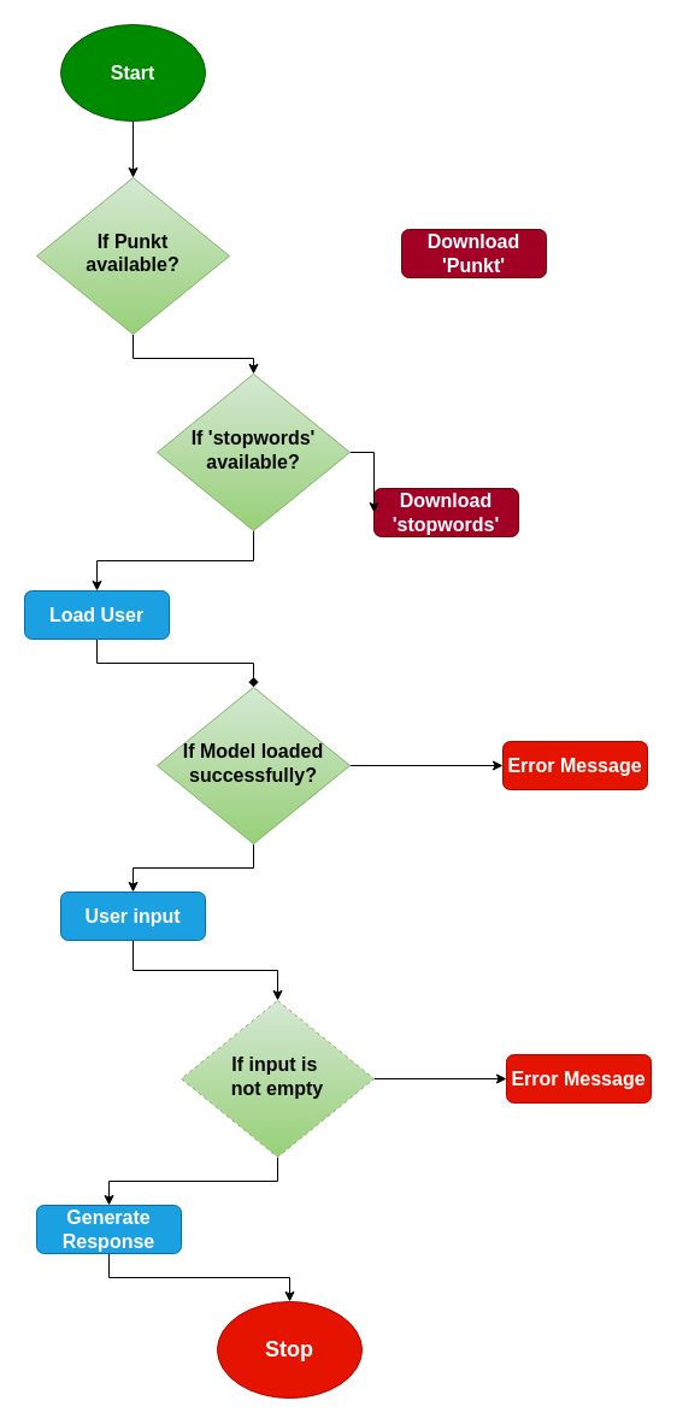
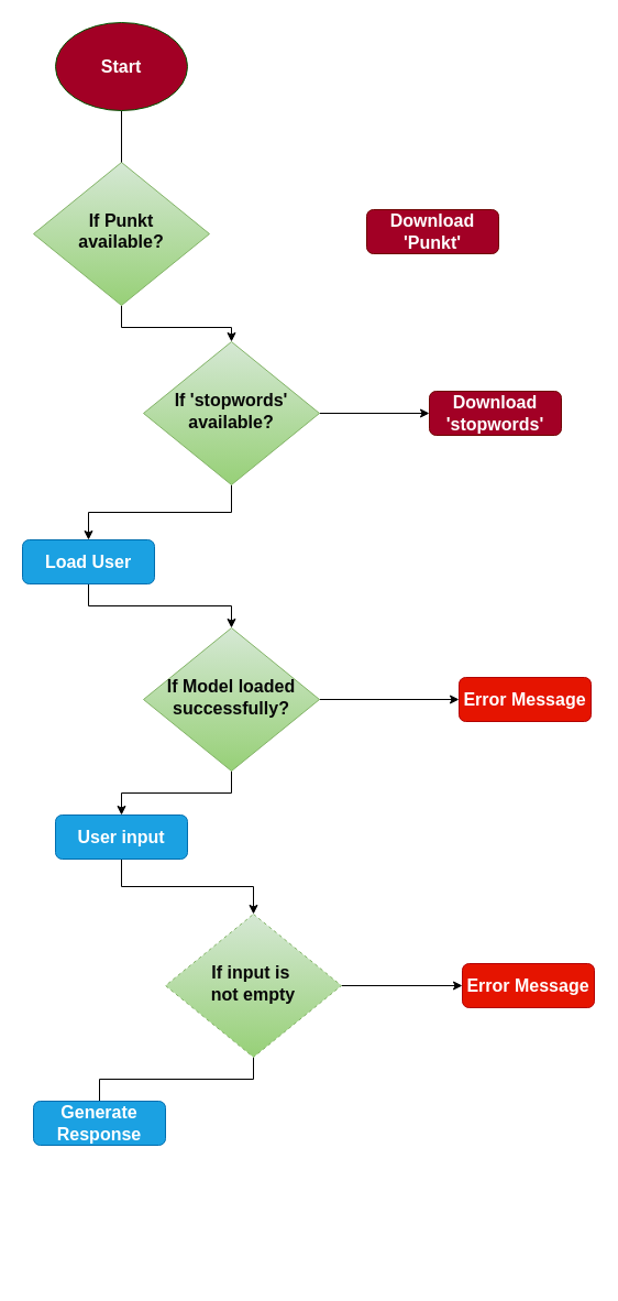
  <mxCell id="0" />
  <mxCell id="1" parent="0" />
  <mxCell id="2" style="edgeStyle=orthogonalEdgeStyle;rounded=0;orthogonalLoop=1;jettySize=auto;html=1;exitX=0.5;exitY=1;exitDx=0;exitDy=0;entryX=0.5;entryY=0;entryDx=0;entryDy=0;strokeColor=#000000;fontStyle=1" edge="1" parent="1" source="3" target="12"><mxGeometry relative="1" as="geometry" /></mxCell>
  <mxCell id="3" value="&lt;font style=&quot;font-size: 16px;&quot; color=&quot;#080808&quot;&gt;If Punkt&lt;/font&gt;&lt;div style=&quot;line-height: 130%; font-size: 16px;&quot;&gt;&lt;font style=&quot;font-size: 16px;&quot; color=&quot;#080808&quot;&gt;available?&lt;/font&gt;&lt;/div&gt;" style="rhombus;whiteSpace=wrap;html=1;shadow=0;fontFamily=Helvetica;fontSize=12;align=center;strokeWidth=1;spacing=6;spacingTop=-4;fillColor=#d5e8d4;strokeColor=#82b366;gradientColor=#97d077;fontStyle=1" vertex="1" parent="1"><mxGeometry x="30" y="147" width="160" height="130" as="geometry" /></mxCell>
  <mxCell id="4" value="&lt;font style=&quot;font-size: 16px;&quot;&gt;Download 'Punkt'&lt;/font&gt;" style="rounded=1;whiteSpace=wrap;html=1;fontSize=12;glass=0;strokeWidth=1;shadow=0;fillColor=#a20025;strokeColor=#6F0000;fontColor=#ffffff;fontStyle=1" vertex="1" parent="1"><mxGeometry x="333" y="190" width="120" height="40" as="geometry" /></mxCell>
- <mxCell id="5" style="edgeStyle=orthogonalEdgeStyle;rounded=0;orthogonalLoop=1;jettySize=auto;html=1;exitX=0.5;exitY=1;exitDx=0;exitDy=0;entryX=0.5;entryY=0;entryDx=0;entryDy=0;strokeColor=#000000;fontStyle=1;endArrow=diamond;" edge="1" parent="1" source="6" target="15"><mxGeometry relative="1" as="geometry" /></mxCell>
+ <mxCell id="5" style="edgeStyle=orthogonalEdgeStyle;rounded=0;orthogonalLoop=1;jettySize=auto;html=1;exitX=0.5;exitY=1;exitDx=0;exitDy=0;entryX=0.5;entryY=0;entryDx=0;entryDy=0;strokeColor=#000000;fontStyle=1" edge="1" parent="1" source="6" target="15"><mxGeometry relative="1" as="geometry" /></mxCell>
  <mxCell id="6" value="&lt;span style=&quot;text-align: left;&quot;&gt;&lt;font style=&quot;font-size: 16px;&quot;&gt;Load User&lt;/font&gt;&lt;/span&gt;" style="rounded=1;whiteSpace=wrap;html=1;fontSize=12;glass=0;strokeWidth=1;shadow=0;fillColor=#1ba1e2;fontColor=#ffffff;strokeColor=#006EAF;fontStyle=1" vertex="1" parent="1"><mxGeometry x="20" y="490" width="120" height="40" as="geometry" /></mxCell>
- <mxCell id="7" value="&lt;span style=&quot;text-align: left;&quot;&gt;&lt;font style=&quot;font-size: 16px;&quot;&gt;Download 'stopwords'&lt;/font&gt;&lt;/span&gt;" style="rounded=1;whiteSpace=wrap;html=1;fontSize=12;glass=0;strokeWidth=1;shadow=0;fillColor=#a20025;strokeColor=#6F0000;fontColor=#ffffff;fontStyle=1" vertex="1" parent="1"><mxGeometry x="310" y="405" width="120" height="40" as="geometry" /></mxCell>
+ <mxCell id="7" value="&lt;span style=&quot;text-align: left;&quot;&gt;&lt;font style=&quot;font-size: 16px;&quot;&gt;Download 'stopwords'&lt;/font&gt;&lt;/span&gt;" style="rounded=1;whiteSpace=wrap;html=1;fontSize=12;glass=0;strokeWidth=1;shadow=0;fillColor=#a20025;strokeColor=#6F0000;fontColor=#ffffff;fontStyle=1" vertex="1" parent="1"><mxGeometry x="390" y="355" width="120" height="40" as="geometry" /></mxCell>
  <mxCell id="8" style="edgeStyle=orthogonalEdgeStyle;rounded=0;orthogonalLoop=1;jettySize=auto;html=1;exitX=0.5;exitY=1;exitDx=0;exitDy=0;strokeColor=#000000;fontStyle=1" edge="1" parent="1" source="9" target="19"><mxGeometry relative="1" as="geometry" /></mxCell>
  <mxCell id="9" value="&lt;font style=&quot;font-size: 16px;&quot;&gt;User input&lt;/font&gt;" style="rounded=1;whiteSpace=wrap;html=1;fontSize=12;glass=0;strokeWidth=1;shadow=0;fillColor=#1ba1e2;fontColor=#ffffff;strokeColor=#006EAF;fontStyle=1" vertex="1" parent="1"><mxGeometry x="50" y="740" width="120" height="40" as="geometry" /></mxCell>
  <mxCell id="10" style="edgeStyle=orthogonalEdgeStyle;rounded=0;orthogonalLoop=1;jettySize=auto;html=1;exitX=1;exitY=0.5;exitDx=0;exitDy=0;entryX=0;entryY=0.5;entryDx=0;entryDy=0;strokeColor=#000000;fontStyle=1" edge="1" parent="1" source="12" target="7"><mxGeometry relative="1" as="geometry" /></mxCell>
  <mxCell id="11" style="edgeStyle=orthogonalEdgeStyle;rounded=0;orthogonalLoop=1;jettySize=auto;html=1;exitX=0.5;exitY=1;exitDx=0;exitDy=0;entryX=0.5;entryY=0;entryDx=0;entryDy=0;strokeColor=#000000;fontStyle=1" edge="1" parent="1" source="12" target="6"><mxGeometry relative="1" as="geometry" /></mxCell>
  <mxCell id="12" value="&lt;font style=&quot;font-size: 16px;&quot; color=&quot;#080808&quot;&gt;If 'stopwords'&lt;/font&gt;&lt;div style=&quot;font-size: 16px;&quot;&gt;&lt;font style=&quot;font-size: 16px;&quot; color=&quot;#080808&quot;&gt;available?&lt;/font&gt;&lt;br&gt;&lt;/div&gt;" style="rhombus;whiteSpace=wrap;html=1;shadow=0;fontFamily=Helvetica;fontSize=12;align=center;strokeWidth=1;spacing=6;spacingTop=-4;fillColor=#d5e8d4;gradientColor=#97d077;strokeColor=#82b366;fontStyle=1" vertex="1" parent="1"><mxGeometry x="130" y="310" width="160" height="130" as="geometry" /></mxCell>
  <mxCell id="13" style="edgeStyle=orthogonalEdgeStyle;rounded=0;orthogonalLoop=1;jettySize=auto;html=1;exitX=0.5;exitY=1;exitDx=0;exitDy=0;entryX=0.5;entryY=0;entryDx=0;entryDy=0;strokeColor=#000000;fontStyle=1" edge="1" parent="1" source="15" target="9"><mxGeometry relative="1" as="geometry" /></mxCell>
  <mxCell id="14" style="edgeStyle=orthogonalEdgeStyle;rounded=0;orthogonalLoop=1;jettySize=auto;html=1;exitX=1;exitY=0.5;exitDx=0;exitDy=0;entryX=0;entryY=0.5;entryDx=0;entryDy=0;strokeColor=#000000;fontStyle=1" edge="1" parent="1" source="15" target="16"><mxGeometry relative="1" as="geometry" /></mxCell>
  <mxCell id="15" value="&lt;font style=&quot;font-size: 16px;&quot; color=&quot;#080808&quot;&gt;If Model loaded&lt;/font&gt;&lt;div style=&quot;font-size: 16px;&quot;&gt;&lt;font style=&quot;font-size: 16px;&quot; color=&quot;#080808&quot;&gt;successfully?&lt;/font&gt;&lt;br&gt;&lt;/div&gt;" style="rhombus;whiteSpace=wrap;html=1;shadow=0;fontFamily=Helvetica;fontSize=12;align=center;strokeWidth=1;spacing=6;spacingTop=-4;fillColor=#d5e8d4;gradientColor=#97d077;strokeColor=#82b366;fontStyle=1" vertex="1" parent="1"><mxGeometry x="130" y="570" width="160" height="130" as="geometry" /></mxCell>
  <mxCell id="16" value="&lt;font style=&quot;font-size: 16px;&quot;&gt;Error Message&lt;/font&gt;" style="rounded=1;whiteSpace=wrap;html=1;fontSize=12;glass=0;strokeWidth=1;shadow=0;fillColor=#e51400;strokeColor=#B20000;fontColor=#ffffff;gradientColor=none;perimeterSpacing=0;fontStyle=1" vertex="1" parent="1"><mxGeometry x="417" y="615" width="120" height="40" as="geometry" /></mxCell>
- <mxCell id="17" style="edgeStyle=orthogonalEdgeStyle;rounded=0;orthogonalLoop=1;jettySize=auto;html=1;exitX=0.5;exitY=1;exitDx=0;exitDy=0;entryX=0.5;entryY=0;entryDx=0;entryDy=0;strokeColor=#000000;fontStyle=1" edge="1" parent="1" source="19" target="21"><mxGeometry relative="1" as="geometry" /></mxCell>
+ <mxCell id="17" style="edgeStyle=orthogonalEdgeStyle;rounded=0;orthogonalLoop=1;jettySize=auto;html=1;exitX=0.5;exitY=1;exitDx=0;exitDy=0;entryX=0.5;entryY=0;entryDx=0;entryDy=0;strokeColor=#000000;fontStyle=1;endArrow=none;" edge="1" parent="1" source="19" target="21"><mxGeometry relative="1" as="geometry" /></mxCell>
  <mxCell id="18" style="edgeStyle=orthogonalEdgeStyle;rounded=0;orthogonalLoop=1;jettySize=auto;html=1;exitX=1;exitY=0.5;exitDx=0;exitDy=0;entryX=0;entryY=0.5;entryDx=0;entryDy=0;strokeColor=#000000;fontStyle=1" edge="1" parent="1" source="19" target="24"><mxGeometry relative="1" as="geometry" /></mxCell>
  <mxCell id="19" value="&lt;div style=&quot;font-size: 16px;&quot;&gt;&lt;font color=&quot;#080808&quot; style=&quot;font-size: 16px;&quot;&gt;If input is&amp;nbsp;&lt;/font&gt;&lt;/div&gt;&lt;div style=&quot;font-size: 16px;&quot;&gt;&lt;font color=&quot;#080808&quot; style=&quot;font-size: 16px;&quot;&gt;not empty&lt;/font&gt;&lt;/div&gt;" style="rhombus;whiteSpace=wrap;html=1;shadow=0;fontFamily=Helvetica;fontSize=12;align=center;strokeWidth=1;spacing=6;spacingTop=-4;fillColor=#d5e8d4;gradientColor=#97d077;strokeColor=#82b366;fontStyle=1;dashed=1;" vertex="1" parent="1"><mxGeometry x="150" y="830" width="160" height="130" as="geometry" /></mxCell>
- <mxCell id="20" style="edgeStyle=orthogonalEdgeStyle;rounded=0;orthogonalLoop=1;jettySize=auto;html=1;exitX=0.5;exitY=1;exitDx=0;exitDy=0;entryX=0.5;entryY=0;entryDx=0;entryDy=0;strokeColor=#000000;fontStyle=1" edge="1" parent="1" source="21" target="25"><mxGeometry relative="1" as="geometry" /></mxCell>
  <mxCell id="21" value="&lt;span style=&quot;text-align: left;&quot;&gt;&lt;font style=&quot;font-size: 16px;&quot;&gt;Generate Response&lt;/font&gt;&lt;/span&gt;" style="rounded=1;whiteSpace=wrap;html=1;fontSize=12;glass=0;strokeWidth=1;shadow=0;fillColor=#1ba1e2;fontColor=#ffffff;strokeColor=#006EAF;fontStyle=1" vertex="1" parent="1"><mxGeometry x="30" y="1000" width="120" height="40" as="geometry" /></mxCell>
- <mxCell id="22" style="edgeStyle=orthogonalEdgeStyle;rounded=0;orthogonalLoop=1;jettySize=auto;html=1;exitX=0.5;exitY=1;exitDx=0;exitDy=0;entryX=0.5;entryY=0;entryDx=0;entryDy=0;strokeColor=#000000;fontStyle=1" edge="1" parent="1" source="23" target="3"><mxGeometry relative="1" as="geometry" /></mxCell>
- <mxCell id="23" value="&lt;font style=&quot;font-size: 16px;&quot;&gt;&lt;span&gt;Start&lt;/span&gt;&lt;/font&gt;" style="ellipse;whiteSpace=wrap;html=1;fillColor=#008a00;strokeColor=#005700;fontColor=#ffffff;fontStyle=1" vertex="1" parent="1"><mxGeometry x="50" y="20" width="120" height="80" as="geometry" /></mxCell>
+ <mxCell id="22" style="edgeStyle=orthogonalEdgeStyle;rounded=0;orthogonalLoop=1;jettySize=auto;html=1;exitX=0.5;exitY=1;exitDx=0;exitDy=0;entryX=0.5;entryY=0;entryDx=0;entryDy=0;strokeColor=#000000;fontStyle=1;endArrow=none;" edge="1" parent="1" source="23" target="3"><mxGeometry relative="1" as="geometry" /></mxCell>
+ <mxCell id="23" value="&lt;font style=&quot;font-size: 16px;&quot;&gt;&lt;span&gt;Start&lt;/span&gt;&lt;/font&gt;" style="ellipse;whiteSpace=wrap;html=1;fillColor=#a20025;strokeColor=#005700;fontColor=#ffffff;fontStyle=1;" vertex="1" parent="1"><mxGeometry x="50" y="20" width="120" height="80" as="geometry" /></mxCell>
  <mxCell id="24" value="&lt;font style=&quot;font-size: 16px;&quot;&gt;Error Message&lt;/font&gt;" style="rounded=1;whiteSpace=wrap;html=1;fontSize=12;glass=0;strokeWidth=1;shadow=0;fillColor=#e51400;fontColor=#ffffff;strokeColor=#B20000;fontStyle=1" vertex="1" parent="1"><mxGeometry x="420" y="875" width="120" height="40" as="geometry" /></mxCell>
- <mxCell id="25" value="&lt;font style=&quot;font-size: 18px;&quot;&gt;&lt;span&gt;Stop&lt;/span&gt;&lt;/font&gt;" style="ellipse;whiteSpace=wrap;html=1;fillColor=#e51400;fontColor=#ffffff;strokeColor=#B20000;fontStyle=1" vertex="1" parent="1"><mxGeometry x="180" y="1080" width="120" height="80" as="geometry" /></mxCell>
